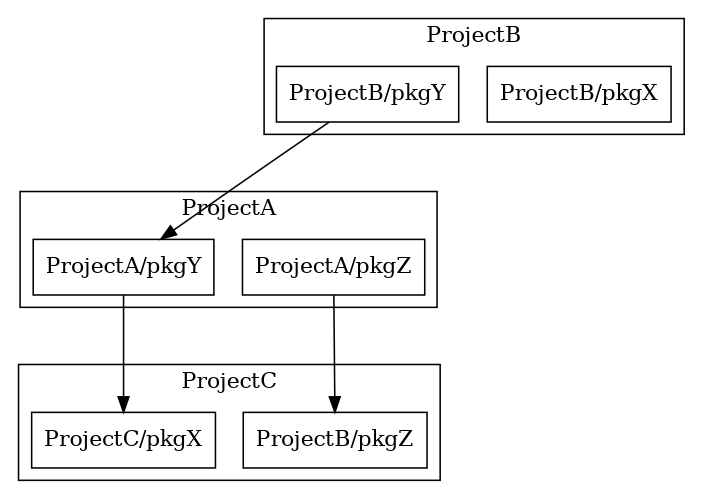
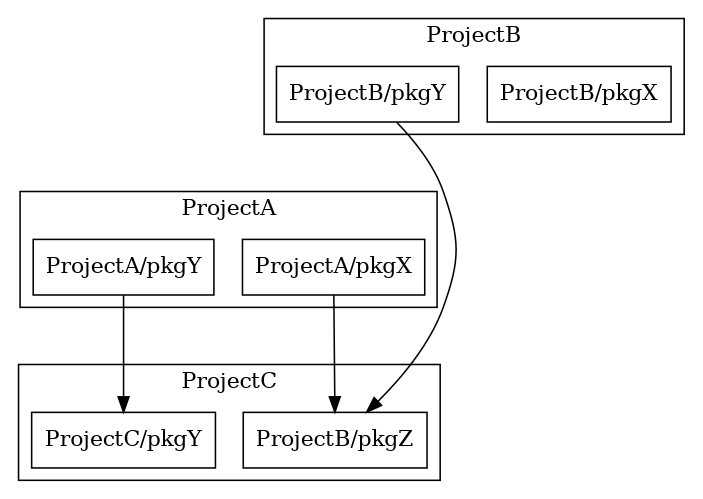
  digraph {
    compound=true
    node [shape=box]
    edge [minlen=2]
-   n1 [label="ProjectA/pkgZ"]
+   n1 [label="ProjectA/pkgX"]
    n2 [label="ProjectA/pkgY"]
    n3 [label="ProjectB/pkgX"]
    n4 [label="ProjectB/pkgY"]
-   n5 [label="ProjectC/pkgX"]
+   n5 [label="ProjectC/pkgY"]
    n6 [label="ProjectB/pkgZ"]
    subgraph cluster_1 {
      label=ProjectA
      n1
      n2
    }
    subgraph cluster_2 {
      label=ProjectB
      n3
      n4
    }
    subgraph cluster_3 {
      label=ProjectC
      n5
      n6
    }
    n1 -> n6
    n2 -> n5
-   n4 -> n2
+   n4 -> n6
  }
